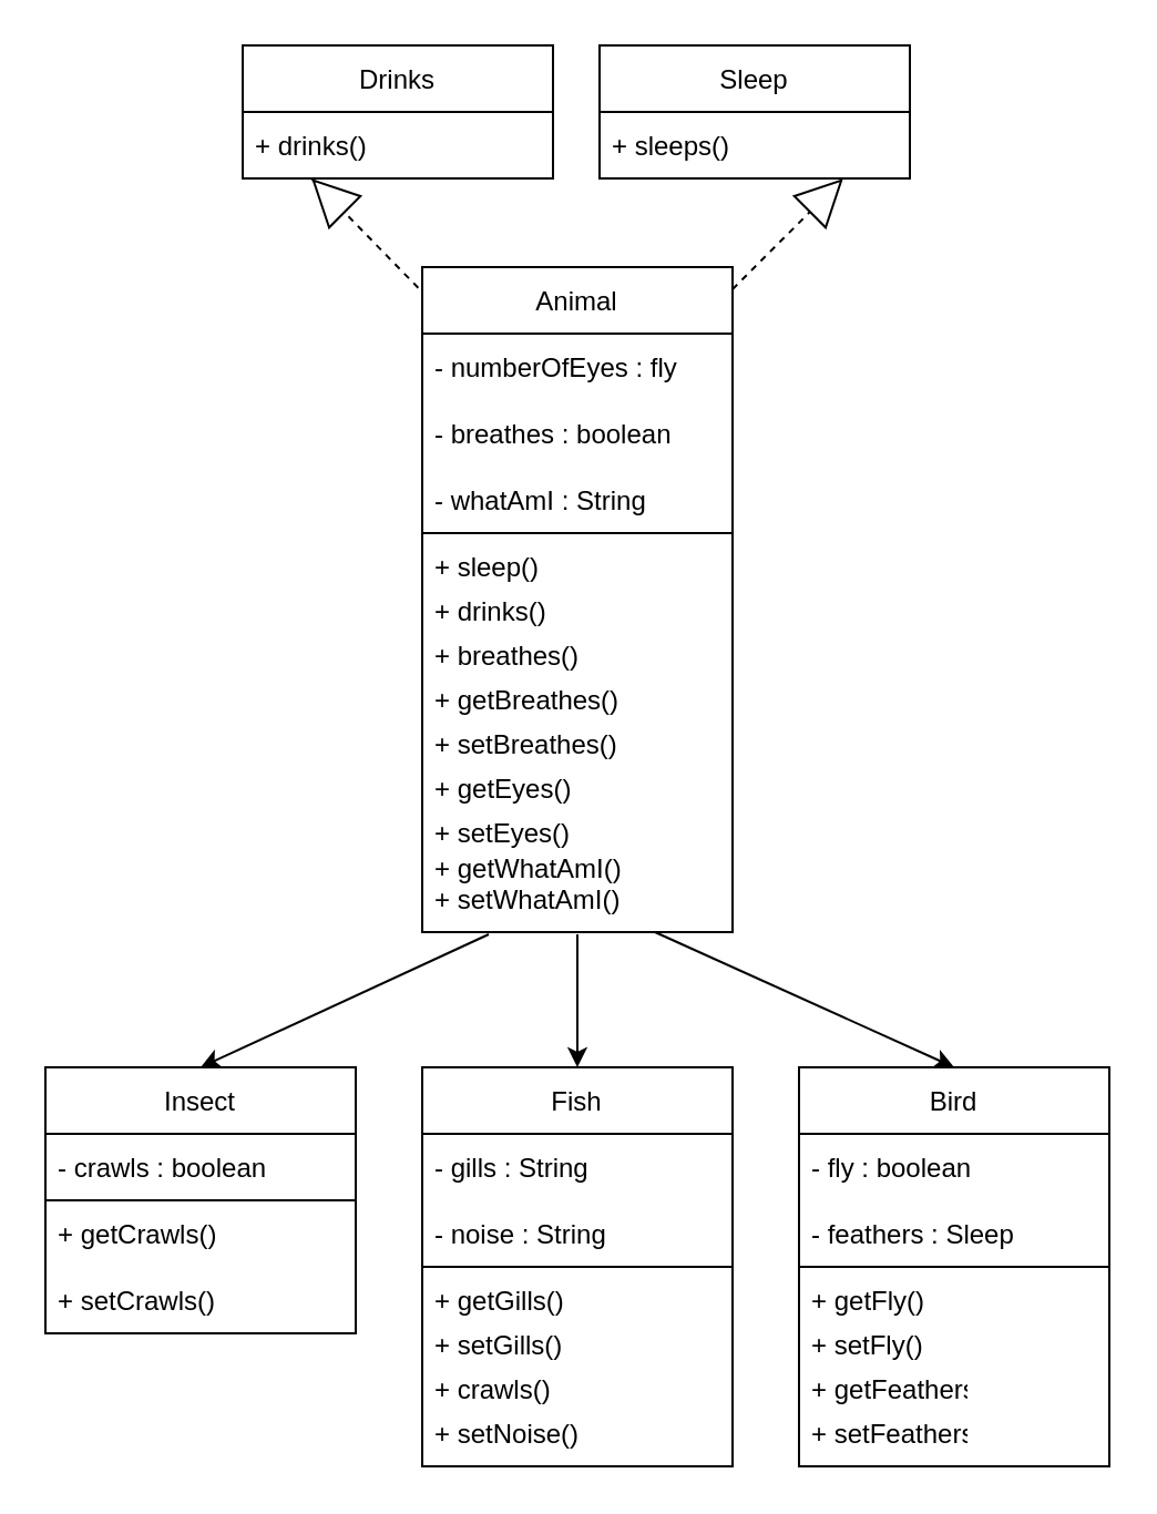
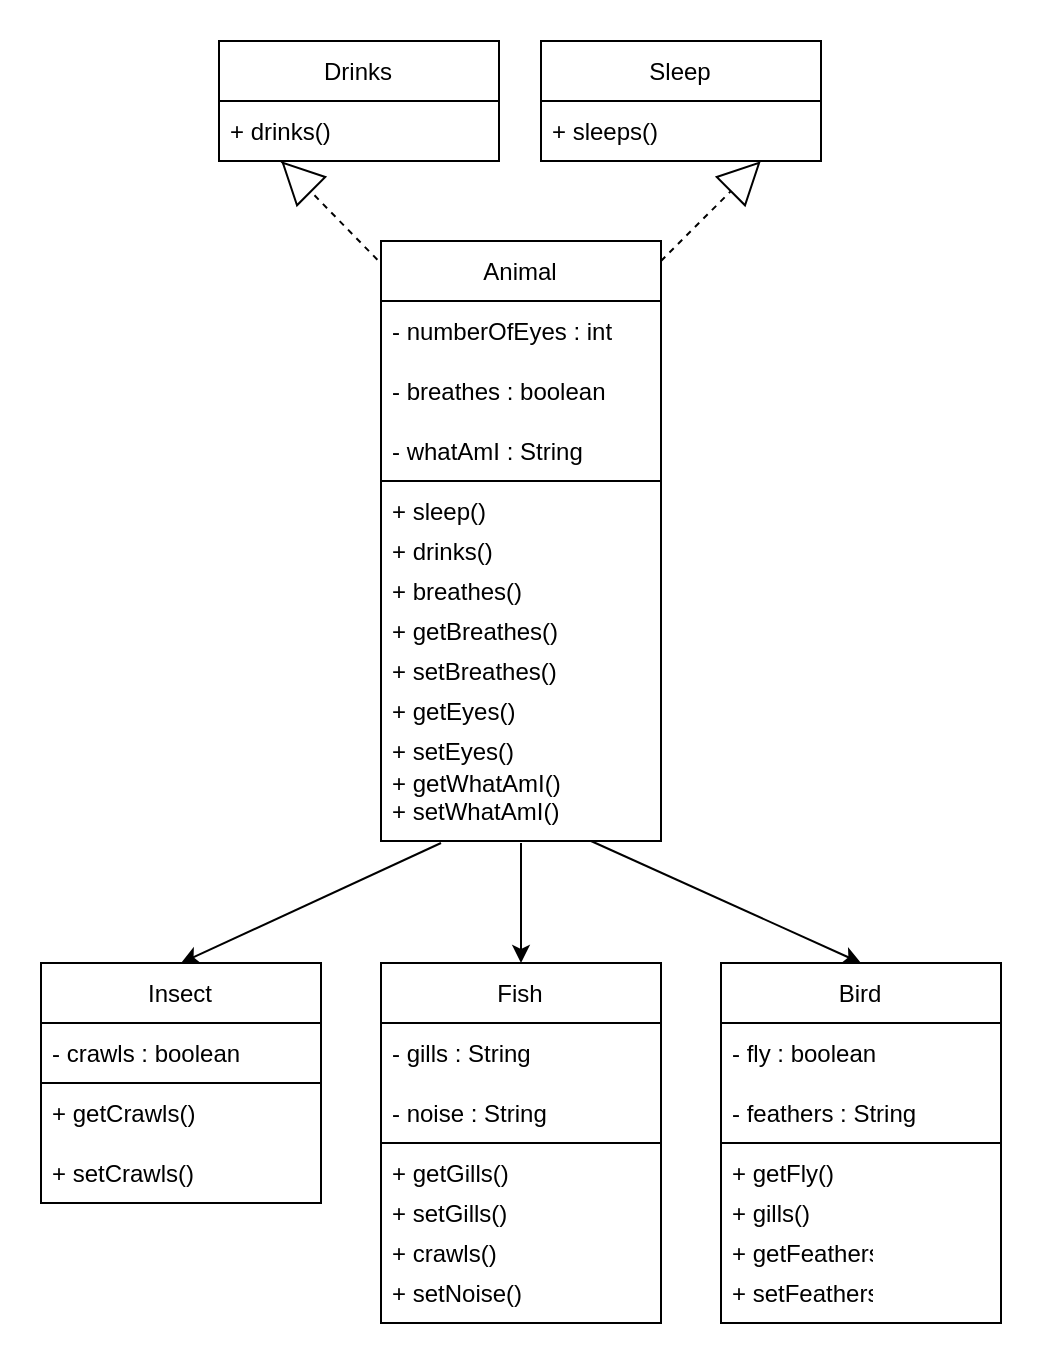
  <mxCell id="0" />
  <mxCell id="1" parent="0" />
  <mxCell id="2" value="Drinks" style="swimlane;fontStyle=0;childLayout=stackLayout;horizontal=1;startSize=30;horizontalStack=0;resizeParent=1;resizeParentMax=0;resizeLast=0;collapsible=1;marginBottom=0;" vertex="1" parent="1"><mxGeometry x="109" y="20" width="140" height="60" as="geometry" /></mxCell>
  <mxCell id="3" value="+ drinks()" style="text;strokeColor=none;fillColor=none;align=left;verticalAlign=middle;spacingLeft=4;spacingRight=4;overflow=hidden;points=[[0,0.5],[1,0.5]];portConstraint=eastwest;rotatable=0;" vertex="1" parent="2"><mxGeometry y="30" width="140" height="30" as="geometry" /></mxCell>
  <mxCell id="4" value="Sleep" style="swimlane;fontStyle=0;childLayout=stackLayout;horizontal=1;startSize=30;horizontalStack=0;resizeParent=1;resizeParentMax=0;resizeLast=0;collapsible=1;marginBottom=0;" vertex="1" parent="1"><mxGeometry x="270" y="20" width="140" height="60" as="geometry" /></mxCell>
  <mxCell id="5" value="+ sleeps()" style="text;strokeColor=none;fillColor=none;align=left;verticalAlign=middle;spacingLeft=4;spacingRight=4;overflow=hidden;points=[[0,0.5],[1,0.5]];portConstraint=eastwest;rotatable=0;" vertex="1" parent="4"><mxGeometry y="30" width="140" height="30" as="geometry" /></mxCell>
  <mxCell id="6" value="Animal" style="swimlane;fontStyle=0;childLayout=stackLayout;horizontal=1;startSize=30;horizontalStack=0;resizeParent=1;resizeParentMax=0;resizeLast=0;collapsible=1;marginBottom=0;" vertex="1" parent="1"><mxGeometry x="190" y="120" width="140" height="120" as="geometry" /></mxCell>
- <mxCell id="7" value="- numberOfEyes : fly" style="text;strokeColor=none;fillColor=none;align=left;verticalAlign=middle;spacingLeft=4;spacingRight=4;overflow=hidden;points=[[0,0.5],[1,0.5]];portConstraint=eastwest;rotatable=0;" vertex="1" parent="6"><mxGeometry y="30" width="140" height="30" as="geometry" /></mxCell>
+ <mxCell id="7" value="- numberOfEyes : int" style="text;strokeColor=none;fillColor=none;align=left;verticalAlign=middle;spacingLeft=4;spacingRight=4;overflow=hidden;points=[[0,0.5],[1,0.5]];portConstraint=eastwest;rotatable=0;" vertex="1" parent="6"><mxGeometry y="30" width="140" height="30" as="geometry" /></mxCell>
  <mxCell id="8" value="- breathes : boolean" style="text;strokeColor=none;fillColor=none;align=left;verticalAlign=middle;spacingLeft=4;spacingRight=4;overflow=hidden;points=[[0,0.5],[1,0.5]];portConstraint=eastwest;rotatable=0;" vertex="1" parent="6"><mxGeometry y="60" width="140" height="30" as="geometry" /></mxCell>
  <mxCell id="9" value="- whatAmI : String" style="text;strokeColor=none;fillColor=none;align=left;verticalAlign=middle;spacingLeft=4;spacingRight=4;overflow=hidden;points=[[0,0.5],[1,0.5]];portConstraint=eastwest;rotatable=0;" vertex="1" parent="6"><mxGeometry y="90" width="140" height="30" as="geometry" /></mxCell>
  <mxCell id="10" value="" style="swimlane;startSize=0;" vertex="1" parent="1"><mxGeometry x="190" y="240" width="140" height="180" as="geometry" /></mxCell>
  <mxCell id="11" value="+ sleep()" style="text;strokeColor=none;fillColor=none;align=left;verticalAlign=middle;spacingLeft=4;spacingRight=4;overflow=hidden;points=[[0,0.5],[1,0.5]];portConstraint=eastwest;rotatable=0;" vertex="1" parent="10"><mxGeometry width="140" height="30" as="geometry" /></mxCell>
  <mxCell id="12" value="+ drinks()" style="text;strokeColor=none;fillColor=none;align=left;verticalAlign=middle;spacingLeft=4;spacingRight=4;overflow=hidden;points=[[0,0.5],[1,0.5]];portConstraint=eastwest;rotatable=0;" vertex="1" parent="10"><mxGeometry y="20" width="140" height="30" as="geometry" /></mxCell>
  <mxCell id="13" value="+ breathes()" style="text;strokeColor=none;fillColor=none;align=left;verticalAlign=middle;spacingLeft=4;spacingRight=4;overflow=hidden;points=[[0,0.5],[1,0.5]];portConstraint=eastwest;rotatable=0;" vertex="1" parent="10"><mxGeometry y="40" width="140" height="30" as="geometry" /></mxCell>
  <mxCell id="14" value="+ getBreathes()" style="text;strokeColor=none;fillColor=none;align=left;verticalAlign=middle;spacingLeft=4;spacingRight=4;overflow=hidden;points=[[0,0.5],[1,0.5]];portConstraint=eastwest;rotatable=0;" vertex="1" parent="10"><mxGeometry y="60" width="140" height="30" as="geometry" /></mxCell>
  <mxCell id="15" value="+ setBreathes()" style="text;strokeColor=none;fillColor=none;align=left;verticalAlign=middle;spacingLeft=4;spacingRight=4;overflow=hidden;points=[[0,0.5],[1,0.5]];portConstraint=eastwest;rotatable=0;" vertex="1" parent="10"><mxGeometry y="80" width="140" height="30" as="geometry" /></mxCell>
  <mxCell id="16" value="+ getEyes()" style="text;strokeColor=none;fillColor=none;align=left;verticalAlign=middle;spacingLeft=4;spacingRight=4;overflow=hidden;points=[[0,0.5],[1,0.5]];portConstraint=eastwest;rotatable=0;" vertex="1" parent="10"><mxGeometry y="100" width="140" height="30" as="geometry" /></mxCell>
  <mxCell id="17" value="+ setEyes()" style="text;strokeColor=none;fillColor=none;align=left;verticalAlign=middle;spacingLeft=4;spacingRight=4;overflow=hidden;points=[[0,0.5],[1,0.5]];portConstraint=eastwest;rotatable=0;" vertex="1" parent="10"><mxGeometry y="120" width="140" height="30" as="geometry" /></mxCell>
  <mxCell id="18" value="+ getWhatAmI()" style="text;strokeColor=none;fillColor=none;align=left;verticalAlign=middle;spacingLeft=4;spacingRight=4;overflow=hidden;points=[[0,0.5],[1,0.5]];portConstraint=eastwest;rotatable=0;" vertex="1" parent="10"><mxGeometry y="136" width="140" height="30" as="geometry" /></mxCell>
  <mxCell id="19" value="+ setWhatAmI()" style="text;strokeColor=none;fillColor=none;align=left;verticalAlign=middle;spacingLeft=4;spacingRight=4;overflow=hidden;points=[[0,0.5],[1,0.5]];portConstraint=eastwest;rotatable=0;" vertex="1" parent="10"><mxGeometry y="150" width="140" height="30" as="geometry" /></mxCell>
  <mxCell id="20" value="Insect" style="swimlane;fontStyle=0;childLayout=stackLayout;horizontal=1;startSize=30;horizontalStack=0;resizeParent=1;resizeParentMax=0;resizeLast=0;collapsible=1;marginBottom=0;" vertex="1" parent="1"><mxGeometry x="20" y="481" width="140" height="120" as="geometry" /></mxCell>
  <mxCell id="21" value="- crawls : boolean" style="text;strokeColor=default;fillColor=none;align=left;verticalAlign=middle;spacingLeft=4;spacingRight=4;overflow=hidden;points=[[0,0.5],[1,0.5]];portConstraint=eastwest;rotatable=0;" vertex="1" parent="20"><mxGeometry y="30" width="140" height="30" as="geometry" /></mxCell>
  <mxCell id="22" value="+ getCrawls()" style="text;strokeColor=none;fillColor=none;align=left;verticalAlign=middle;spacingLeft=4;spacingRight=4;overflow=hidden;points=[[0,0.5],[1,0.5]];portConstraint=eastwest;rotatable=0;" vertex="1" parent="20"><mxGeometry y="60" width="140" height="30" as="geometry" /></mxCell>
  <mxCell id="23" value="+ setCrawls()" style="text;strokeColor=none;fillColor=none;align=left;verticalAlign=middle;spacingLeft=4;spacingRight=4;overflow=hidden;points=[[0,0.5],[1,0.5]];portConstraint=eastwest;rotatable=0;" vertex="1" parent="20"><mxGeometry y="90" width="140" height="30" as="geometry" /></mxCell>
  <mxCell id="24" value="Fish" style="swimlane;fontStyle=0;childLayout=stackLayout;horizontal=1;startSize=30;horizontalStack=0;resizeParent=1;resizeParentMax=0;resizeLast=0;collapsible=1;marginBottom=0;strokeColor=default;" vertex="1" parent="1"><mxGeometry x="190" y="481" width="140" height="180" as="geometry" /></mxCell>
  <mxCell id="25" value="- gills : String" style="text;strokeColor=none;fillColor=none;align=left;verticalAlign=middle;spacingLeft=4;spacingRight=4;overflow=hidden;points=[[0,0.5],[1,0.5]];portConstraint=eastwest;rotatable=0;" vertex="1" parent="24"><mxGeometry y="30" width="140" height="30" as="geometry" /></mxCell>
  <mxCell id="26" value="- noise : String" style="text;strokeColor=none;fillColor=none;align=left;verticalAlign=middle;spacingLeft=4;spacingRight=4;overflow=hidden;points=[[0,0.5],[1,0.5]];portConstraint=eastwest;rotatable=0;" vertex="1" parent="24"><mxGeometry y="60" width="140" height="30" as="geometry" /></mxCell>
  <mxCell id="27" value="" style="swimlane;startSize=0;strokeColor=default;" vertex="1" parent="24"><mxGeometry y="90" width="140" height="90" as="geometry" /></mxCell>
  <mxCell id="28" value="+ getGills()" style="text;strokeColor=none;fillColor=none;align=left;verticalAlign=middle;spacingLeft=4;spacingRight=4;overflow=hidden;points=[[0,0.5],[1,0.5]];portConstraint=eastwest;rotatable=0;" vertex="1" parent="27"><mxGeometry width="80" height="30" as="geometry" /></mxCell>
  <mxCell id="29" value="+ setGills()" style="text;strokeColor=none;fillColor=none;align=left;verticalAlign=middle;spacingLeft=4;spacingRight=4;overflow=hidden;points=[[0,0.5],[1,0.5]];portConstraint=eastwest;rotatable=0;" vertex="1" parent="27"><mxGeometry y="20" width="80" height="30" as="geometry" /></mxCell>
  <mxCell id="30" value="+ crawls()" style="text;strokeColor=none;fillColor=none;align=left;verticalAlign=middle;spacingLeft=4;spacingRight=4;overflow=hidden;points=[[0,0.5],[1,0.5]];portConstraint=eastwest;rotatable=0;" vertex="1" parent="27"><mxGeometry y="40" width="80" height="30" as="geometry" /></mxCell>
  <mxCell id="31" value="+ setNoise()" style="text;strokeColor=none;fillColor=none;align=left;verticalAlign=middle;spacingLeft=4;spacingRight=4;overflow=hidden;points=[[0,0.5],[1,0.5]];portConstraint=eastwest;rotatable=0;" vertex="1" parent="27"><mxGeometry y="60" width="80" height="30" as="geometry" /></mxCell>
  <mxCell id="32" value="Bird" style="swimlane;fontStyle=0;childLayout=stackLayout;horizontal=1;startSize=30;horizontalStack=0;resizeParent=1;resizeParentMax=0;resizeLast=0;collapsible=1;marginBottom=0;strokeColor=default;" vertex="1" parent="1"><mxGeometry x="360" y="481" width="140" height="180" as="geometry" /></mxCell>
  <mxCell id="33" value="- fly : boolean" style="text;strokeColor=none;fillColor=none;align=left;verticalAlign=middle;spacingLeft=4;spacingRight=4;overflow=hidden;points=[[0,0.5],[1,0.5]];portConstraint=eastwest;rotatable=0;" vertex="1" parent="32"><mxGeometry y="30" width="140" height="30" as="geometry" /></mxCell>
- <mxCell id="34" value="- feathers : Sleep" style="text;strokeColor=none;fillColor=none;align=left;verticalAlign=middle;spacingLeft=4;spacingRight=4;overflow=hidden;points=[[0,0.5],[1,0.5]];portConstraint=eastwest;rotatable=0;" vertex="1" parent="32"><mxGeometry y="60" width="140" height="30" as="geometry" /></mxCell>
+ <mxCell id="34" value="- feathers : String" style="text;strokeColor=none;fillColor=none;align=left;verticalAlign=middle;spacingLeft=4;spacingRight=4;overflow=hidden;points=[[0,0.5],[1,0.5]];portConstraint=eastwest;rotatable=0;" vertex="1" parent="32"><mxGeometry y="60" width="140" height="30" as="geometry" /></mxCell>
  <mxCell id="35" value="" style="swimlane;startSize=0;strokeColor=default;" vertex="1" parent="32"><mxGeometry y="90" width="140" height="90" as="geometry" /></mxCell>
  <mxCell id="36" value="+ getFly()" style="text;strokeColor=none;fillColor=none;align=left;verticalAlign=middle;spacingLeft=4;spacingRight=4;overflow=hidden;points=[[0,0.5],[1,0.5]];portConstraint=eastwest;rotatable=0;" vertex="1" parent="35"><mxGeometry width="80" height="30" as="geometry" /></mxCell>
- <mxCell id="37" value="+ setFly()" style="text;strokeColor=none;fillColor=none;align=left;verticalAlign=middle;spacingLeft=4;spacingRight=4;overflow=hidden;points=[[0,0.5],[1,0.5]];portConstraint=eastwest;rotatable=0;" vertex="1" parent="35"><mxGeometry y="20" width="80" height="30" as="geometry" /></mxCell>
+ <mxCell id="37" value="+ gills()" style="text;strokeColor=none;fillColor=none;align=left;verticalAlign=middle;spacingLeft=4;spacingRight=4;overflow=hidden;points=[[0,0.5],[1,0.5]];portConstraint=eastwest;rotatable=0;" vertex="1" parent="35"><mxGeometry y="20" width="80" height="30" as="geometry" /></mxCell>
  <mxCell id="38" value="+ getFeathers()" style="text;strokeColor=none;fillColor=none;align=left;verticalAlign=middle;spacingLeft=4;spacingRight=4;overflow=hidden;points=[[0,0.5],[1,0.5]];portConstraint=eastwest;rotatable=0;" vertex="1" parent="35"><mxGeometry y="40" width="80" height="30" as="geometry" /></mxCell>
  <mxCell id="39" value="+ setFeathers()" style="text;strokeColor=none;fillColor=none;align=left;verticalAlign=middle;spacingLeft=4;spacingRight=4;overflow=hidden;points=[[0,0.5],[1,0.5]];portConstraint=eastwest;rotatable=0;" vertex="1" parent="35"><mxGeometry y="60" width="80" height="30" as="geometry" /></mxCell>
  <mxCell id="40" value="" style="endArrow=none;dashed=1;html=1;rounded=0;startArrow=none;" edge="1" parent="1" source="42"><mxGeometry width="50" height="50" relative="1" as="geometry"><mxPoint x="330" y="130" as="sourcePoint" /><mxPoint x="380" y="80" as="targetPoint" /></mxGeometry></mxCell>
  <mxCell id="41" value="" style="endArrow=none;dashed=1;html=1;rounded=0;exitX=-0.013;exitY=0.078;exitDx=0;exitDy=0;exitPerimeter=0;" edge="1" parent="1" source="6"><mxGeometry width="50" height="50" relative="1" as="geometry"><mxPoint x="90" y="130" as="sourcePoint" /><mxPoint x="140" y="80" as="targetPoint" /></mxGeometry></mxCell>
  <mxCell id="42" value="" style="triangle;whiteSpace=wrap;html=1;strokeColor=default;rotation=-45;" vertex="1" parent="1"><mxGeometry x="362" y="78" width="20" height="20" as="geometry" /></mxCell>
  <mxCell id="43" value="" style="endArrow=none;dashed=1;html=1;rounded=0;" edge="1" parent="1" target="42"><mxGeometry width="50" height="50" relative="1" as="geometry"><mxPoint x="330" y="130" as="sourcePoint" /><mxPoint x="380" y="80" as="targetPoint" /></mxGeometry></mxCell>
  <mxCell id="44" value="" style="triangle;whiteSpace=wrap;html=1;strokeColor=default;rotation=-135;" vertex="1" parent="1"><mxGeometry x="138" y="78" width="20" height="20" as="geometry" /></mxCell>
  <mxCell id="45" value="" style="endArrow=classic;html=1;rounded=0;entryX=0.5;entryY=0;entryDx=0;entryDy=0;" edge="1" parent="1" target="20"><mxGeometry width="50" height="50" relative="1" as="geometry"><mxPoint x="220" y="421" as="sourcePoint" /><mxPoint x="280" y="511" as="targetPoint" /></mxGeometry></mxCell>
  <mxCell id="46" value="" style="endArrow=classic;html=1;rounded=0;entryX=0.5;entryY=0;entryDx=0;entryDy=0;" edge="1" parent="1" target="24"><mxGeometry width="50" height="50" relative="1" as="geometry"><mxPoint x="260" y="421" as="sourcePoint" /><mxPoint x="100" y="491" as="targetPoint" /></mxGeometry></mxCell>
  <mxCell id="47" value="" style="endArrow=classic;html=1;rounded=0;entryX=0.5;entryY=0;entryDx=0;entryDy=0;exitX=0.75;exitY=1;exitDx=0;exitDy=0;" edge="1" parent="1" source="10" target="32"><mxGeometry width="50" height="50" relative="1" as="geometry"><mxPoint x="270" y="431" as="sourcePoint" /><mxPoint x="270" y="491" as="targetPoint" /></mxGeometry></mxCell>
